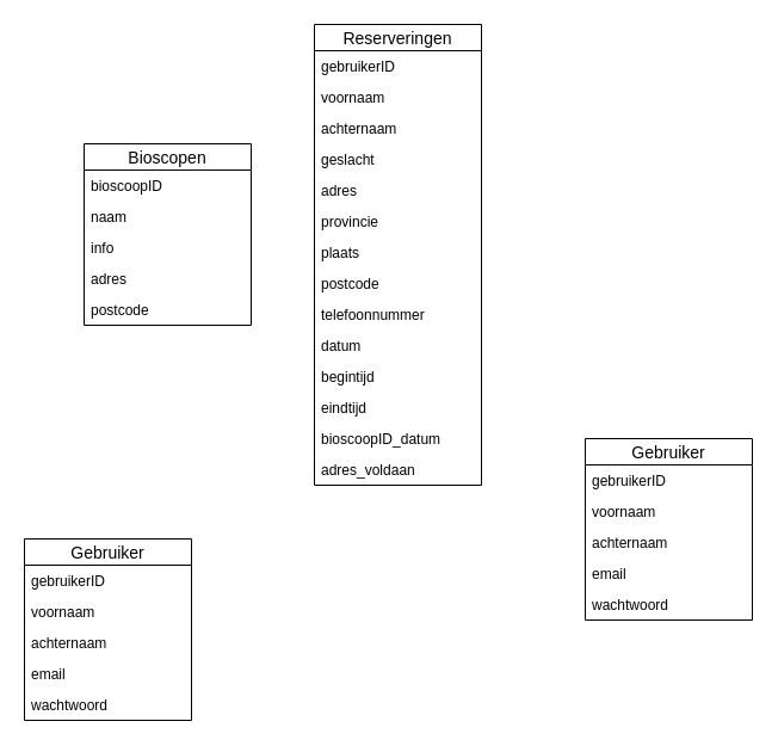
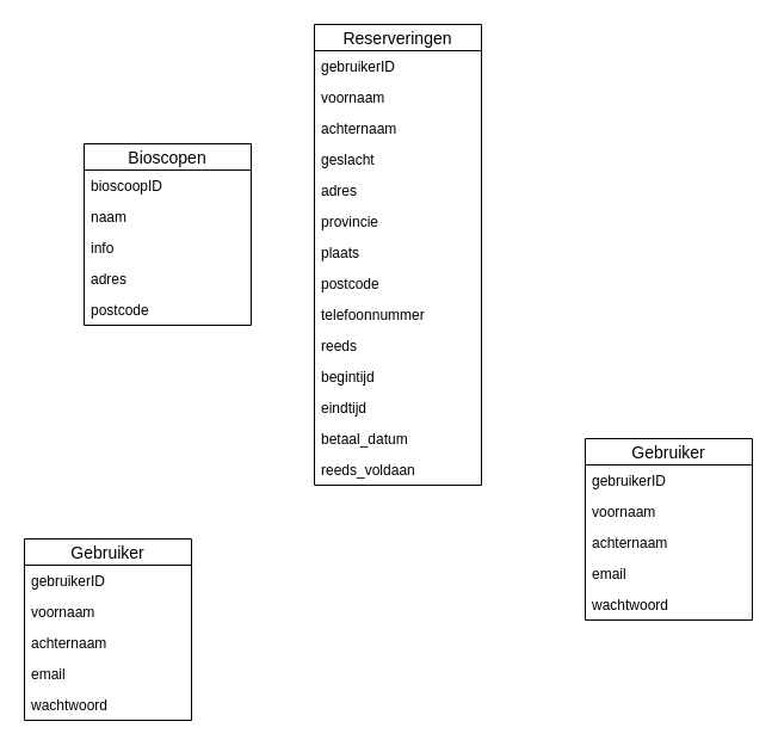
  <mxCell id="0" />
  <mxCell id="1" parent="0" />
  <mxCell id="2" value="Bioscopen" style="swimlane;fontStyle=0;childLayout=stackLayout;horizontal=1;startSize=22;fillColor=none;horizontalStack=0;resizeParent=1;resizeParentMax=0;resizeLast=0;collapsible=1;marginBottom=0;swimlaneFillColor=#ffffff;align=center;fontSize=14;" vertex="1" parent="1"><mxGeometry x="70" y="120" width="140" height="152" as="geometry" /></mxCell>
  <mxCell id="3" value="bioscoopID" style="text;strokeColor=none;fillColor=none;spacingLeft=4;spacingRight=4;overflow=hidden;rotatable=0;points=[[0,0.5],[1,0.5]];portConstraint=eastwest;fontSize=12;" vertex="1" parent="2"><mxGeometry y="22" width="140" height="26" as="geometry" /></mxCell>
  <mxCell id="4" value="naam" style="text;strokeColor=none;fillColor=none;spacingLeft=4;spacingRight=4;overflow=hidden;rotatable=0;points=[[0,0.5],[1,0.5]];portConstraint=eastwest;fontSize=12;" vertex="1" parent="2"><mxGeometry y="48" width="140" height="26" as="geometry" /></mxCell>
  <mxCell id="5" value="info" style="text;strokeColor=none;fillColor=none;spacingLeft=4;spacingRight=4;overflow=hidden;rotatable=0;points=[[0,0.5],[1,0.5]];portConstraint=eastwest;fontSize=12;" vertex="1" parent="2"><mxGeometry y="74" width="140" height="26" as="geometry" /></mxCell>
  <mxCell id="6" value="adres" style="text;strokeColor=none;fillColor=none;spacingLeft=4;spacingRight=4;overflow=hidden;rotatable=0;points=[[0,0.5],[1,0.5]];portConstraint=eastwest;fontSize=12;" vertex="1" parent="2"><mxGeometry y="100" width="140" height="26" as="geometry" /></mxCell>
  <mxCell id="7" value="postcode" style="text;strokeColor=none;fillColor=none;spacingLeft=4;spacingRight=4;overflow=hidden;rotatable=0;points=[[0,0.5],[1,0.5]];portConstraint=eastwest;fontSize=12;" vertex="1" parent="2"><mxGeometry y="126" width="140" height="26" as="geometry" /></mxCell>
  <mxCell id="8" value="Reserveringen" style="swimlane;fontStyle=0;childLayout=stackLayout;horizontal=1;startSize=22;fillColor=none;horizontalStack=0;resizeParent=1;resizeParentMax=0;resizeLast=0;collapsible=1;marginBottom=0;swimlaneFillColor=#ffffff;align=center;fontSize=14;" vertex="1" parent="1"><mxGeometry x="263" y="20" width="140" height="386" as="geometry" /></mxCell>
  <mxCell id="9" value="gebruikerID" style="text;strokeColor=none;fillColor=none;spacingLeft=4;spacingRight=4;overflow=hidden;rotatable=0;points=[[0,0.5],[1,0.5]];portConstraint=eastwest;fontSize=12;" vertex="1" parent="8"><mxGeometry y="22" width="140" height="26" as="geometry" /></mxCell>
  <mxCell id="10" value="voornaam" style="text;strokeColor=none;fillColor=none;spacingLeft=4;spacingRight=4;overflow=hidden;rotatable=0;points=[[0,0.5],[1,0.5]];portConstraint=eastwest;fontSize=12;" vertex="1" parent="8"><mxGeometry y="48" width="140" height="26" as="geometry" /></mxCell>
  <mxCell id="11" value="achternaam" style="text;strokeColor=none;fillColor=none;spacingLeft=4;spacingRight=4;overflow=hidden;rotatable=0;points=[[0,0.5],[1,0.5]];portConstraint=eastwest;fontSize=12;" vertex="1" parent="8"><mxGeometry y="74" width="140" height="26" as="geometry" /></mxCell>
  <mxCell id="12" value="geslacht" style="text;strokeColor=none;fillColor=none;spacingLeft=4;spacingRight=4;overflow=hidden;rotatable=0;points=[[0,0.5],[1,0.5]];portConstraint=eastwest;fontSize=12;" vertex="1" parent="8"><mxGeometry y="100" width="140" height="26" as="geometry" /></mxCell>
  <mxCell id="13" value="adres" style="text;strokeColor=none;fillColor=none;spacingLeft=4;spacingRight=4;overflow=hidden;rotatable=0;points=[[0,0.5],[1,0.5]];portConstraint=eastwest;fontSize=12;" vertex="1" parent="8"><mxGeometry y="126" width="140" height="26" as="geometry" /></mxCell>
  <mxCell id="14" value="provincie" style="text;strokeColor=none;fillColor=none;spacingLeft=4;spacingRight=4;overflow=hidden;rotatable=0;points=[[0,0.5],[1,0.5]];portConstraint=eastwest;fontSize=12;" vertex="1" parent="8"><mxGeometry y="152" width="140" height="26" as="geometry" /></mxCell>
  <mxCell id="15" value="plaats" style="text;strokeColor=none;fillColor=none;spacingLeft=4;spacingRight=4;overflow=hidden;rotatable=0;points=[[0,0.5],[1,0.5]];portConstraint=eastwest;fontSize=12;" vertex="1" parent="8"><mxGeometry y="178" width="140" height="26" as="geometry" /></mxCell>
  <mxCell id="16" value="postcode" style="text;strokeColor=none;fillColor=none;spacingLeft=4;spacingRight=4;overflow=hidden;rotatable=0;points=[[0,0.5],[1,0.5]];portConstraint=eastwest;fontSize=12;" vertex="1" parent="8"><mxGeometry y="204" width="140" height="26" as="geometry" /></mxCell>
  <mxCell id="17" value="telefoonnummer" style="text;strokeColor=none;fillColor=none;spacingLeft=4;spacingRight=4;overflow=hidden;rotatable=0;points=[[0,0.5],[1,0.5]];portConstraint=eastwest;fontSize=12;" vertex="1" parent="8"><mxGeometry y="230" width="140" height="26" as="geometry" /></mxCell>
- <mxCell id="18" value="datum" style="text;strokeColor=none;fillColor=none;spacingLeft=4;spacingRight=4;overflow=hidden;rotatable=0;points=[[0,0.5],[1,0.5]];portConstraint=eastwest;fontSize=12;" vertex="1" parent="8"><mxGeometry y="256" width="140" height="26" as="geometry" /></mxCell>
+ <mxCell id="18" value="reeds" style="text;strokeColor=none;fillColor=none;spacingLeft=4;spacingRight=4;overflow=hidden;rotatable=0;points=[[0,0.5],[1,0.5]];portConstraint=eastwest;fontSize=12;" vertex="1" parent="8"><mxGeometry y="256" width="140" height="26" as="geometry" /></mxCell>
  <mxCell id="19" value="begintijd" style="text;strokeColor=none;fillColor=none;spacingLeft=4;spacingRight=4;overflow=hidden;rotatable=0;points=[[0,0.5],[1,0.5]];portConstraint=eastwest;fontSize=12;" vertex="1" parent="8"><mxGeometry y="282" width="140" height="26" as="geometry" /></mxCell>
  <mxCell id="20" value="eindtijd" style="text;strokeColor=none;fillColor=none;spacingLeft=4;spacingRight=4;overflow=hidden;rotatable=0;points=[[0,0.5],[1,0.5]];portConstraint=eastwest;fontSize=12;" vertex="1" parent="8"><mxGeometry y="308" width="140" height="26" as="geometry" /></mxCell>
- <mxCell id="21" value="bioscoopID_datum" style="text;strokeColor=none;fillColor=none;spacingLeft=4;spacingRight=4;overflow=hidden;rotatable=0;points=[[0,0.5],[1,0.5]];portConstraint=eastwest;fontSize=12;" vertex="1" parent="8"><mxGeometry y="334" width="140" height="26" as="geometry" /></mxCell>
- <mxCell id="22" value="adres_voldaan" style="text;strokeColor=none;fillColor=none;spacingLeft=4;spacingRight=4;overflow=hidden;rotatable=0;points=[[0,0.5],[1,0.5]];portConstraint=eastwest;fontSize=12;" vertex="1" parent="8"><mxGeometry y="360" width="140" height="26" as="geometry" /></mxCell>
+ <mxCell id="21" value="betaal_datum" style="text;strokeColor=none;fillColor=none;spacingLeft=4;spacingRight=4;overflow=hidden;rotatable=0;points=[[0,0.5],[1,0.5]];portConstraint=eastwest;fontSize=12;" vertex="1" parent="8"><mxGeometry y="334" width="140" height="26" as="geometry" /></mxCell>
+ <mxCell id="22" value="reeds_voldaan" style="text;strokeColor=none;fillColor=none;spacingLeft=4;spacingRight=4;overflow=hidden;rotatable=0;points=[[0,0.5],[1,0.5]];portConstraint=eastwest;fontSize=12;" vertex="1" parent="8"><mxGeometry y="360" width="140" height="26" as="geometry" /></mxCell>
  <mxCell id="23" value="Gebruiker" style="swimlane;fontStyle=0;childLayout=stackLayout;horizontal=1;startSize=22;fillColor=none;horizontalStack=0;resizeParent=1;resizeParentMax=0;resizeLast=0;collapsible=1;marginBottom=0;swimlaneFillColor=#ffffff;align=center;fontSize=14;" vertex="1" parent="1"><mxGeometry x="20" y="451" width="140" height="152" as="geometry" /></mxCell>
  <mxCell id="24" value="gebruikerID" style="text;strokeColor=none;fillColor=none;spacingLeft=4;spacingRight=4;overflow=hidden;rotatable=0;points=[[0,0.5],[1,0.5]];portConstraint=eastwest;fontSize=12;" vertex="1" parent="23"><mxGeometry y="22" width="140" height="26" as="geometry" /></mxCell>
  <mxCell id="25" value="voornaam" style="text;strokeColor=none;fillColor=none;spacingLeft=4;spacingRight=4;overflow=hidden;rotatable=0;points=[[0,0.5],[1,0.5]];portConstraint=eastwest;fontSize=12;" vertex="1" parent="23"><mxGeometry y="48" width="140" height="26" as="geometry" /></mxCell>
  <mxCell id="26" value="achternaam" style="text;strokeColor=none;fillColor=none;spacingLeft=4;spacingRight=4;overflow=hidden;rotatable=0;points=[[0,0.5],[1,0.5]];portConstraint=eastwest;fontSize=12;" vertex="1" parent="23"><mxGeometry y="74" width="140" height="26" as="geometry" /></mxCell>
  <mxCell id="27" value="email" style="text;strokeColor=none;fillColor=none;spacingLeft=4;spacingRight=4;overflow=hidden;rotatable=0;points=[[0,0.5],[1,0.5]];portConstraint=eastwest;fontSize=12;" vertex="1" parent="23"><mxGeometry y="100" width="140" height="26" as="geometry" /></mxCell>
  <mxCell id="28" value="wachtwoord" style="text;strokeColor=none;fillColor=none;spacingLeft=4;spacingRight=4;overflow=hidden;rotatable=0;points=[[0,0.5],[1,0.5]];portConstraint=eastwest;fontSize=12;" vertex="1" parent="23"><mxGeometry y="126" width="140" height="26" as="geometry" /></mxCell>
  <mxCell id="29" value="Gebruiker" style="swimlane;fontStyle=0;childLayout=stackLayout;horizontal=1;startSize=22;fillColor=none;horizontalStack=0;resizeParent=1;resizeParentMax=0;resizeLast=0;collapsible=1;marginBottom=0;swimlaneFillColor=#ffffff;align=center;fontSize=14;" vertex="1" parent="1"><mxGeometry x="490" y="367" width="140" height="152" as="geometry" /></mxCell>
  <mxCell id="30" value="gebruikerID" style="text;strokeColor=none;fillColor=none;spacingLeft=4;spacingRight=4;overflow=hidden;rotatable=0;points=[[0,0.5],[1,0.5]];portConstraint=eastwest;fontSize=12;" vertex="1" parent="29"><mxGeometry y="22" width="140" height="26" as="geometry" /></mxCell>
  <mxCell id="31" value="voornaam" style="text;strokeColor=none;fillColor=none;spacingLeft=4;spacingRight=4;overflow=hidden;rotatable=0;points=[[0,0.5],[1,0.5]];portConstraint=eastwest;fontSize=12;" vertex="1" parent="29"><mxGeometry y="48" width="140" height="26" as="geometry" /></mxCell>
  <mxCell id="32" value="achternaam" style="text;strokeColor=none;fillColor=none;spacingLeft=4;spacingRight=4;overflow=hidden;rotatable=0;points=[[0,0.5],[1,0.5]];portConstraint=eastwest;fontSize=12;" vertex="1" parent="29"><mxGeometry y="74" width="140" height="26" as="geometry" /></mxCell>
  <mxCell id="33" value="email" style="text;strokeColor=none;fillColor=none;spacingLeft=4;spacingRight=4;overflow=hidden;rotatable=0;points=[[0,0.5],[1,0.5]];portConstraint=eastwest;fontSize=12;" vertex="1" parent="29"><mxGeometry y="100" width="140" height="26" as="geometry" /></mxCell>
  <mxCell id="34" value="wachtwoord" style="text;strokeColor=none;fillColor=none;spacingLeft=4;spacingRight=4;overflow=hidden;rotatable=0;points=[[0,0.5],[1,0.5]];portConstraint=eastwest;fontSize=12;" vertex="1" parent="29"><mxGeometry y="126" width="140" height="26" as="geometry" /></mxCell>
